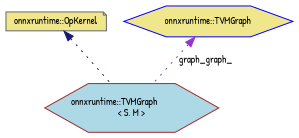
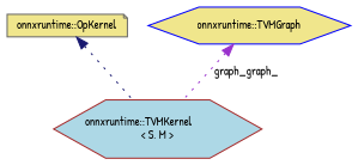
  digraph {
    fontname="Patrick Hand"
    node [fillcolor=khaki fontname="Patrick Hand" fontsize=10 shape=hexagon style=filled]
    edge [dir=back fontname="Patrick Hand" fontsize=10 labelfontname=Helvetica labelfontsize=10 style=dotted]
-   n1 [color=brown fillcolor=lightblue fontcolor=black height=0.2 label="onnxruntime::TVMGraph\l\< S, M \>" width=0.4]
+   n1 [color=brown fillcolor=lightblue fontcolor=black height=0.2 label="onnxruntime::TVMKernel\l\< S, M \>" width=0.4]
    n2 [color=gray40 height=0.2 label="onnxruntime::OpKernel" shape=note width=0.4]
    n3 [color=blue height=0.2 label="onnxruntime::TVMGraph" width=0.4]
    n2 -> n1 [color=midnightblue]
    n3 -> n1 [color=darkorchid3 label=" graph_graph_"]
  }
